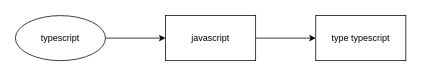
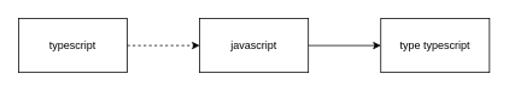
  <mxCell id="0" />
  <mxCell id="1" parent="0" />
- <mxCell id="2" value="" style="edgeStyle=orthogonalEdgeStyle;rounded=0;orthogonalLoop=1;jettySize=auto;html=1;" edge="1" parent="1" source="3" target="5"><mxGeometry relative="1" as="geometry" /></mxCell>
- <mxCell id="3" value="typescript" style="ellipse;whiteSpace=wrap;html=1;" vertex="1" parent="1"><mxGeometry x="20" y="20" width="120" height="60" as="geometry" /></mxCell>
+ <mxCell id="2" value="" style="edgeStyle=orthogonalEdgeStyle;rounded=0;orthogonalLoop=1;jettySize=auto;html=1;dashed=1;" edge="1" parent="1" source="3" target="5"><mxGeometry relative="1" as="geometry" /></mxCell>
+ <mxCell id="3" value="typescript" style="whiteSpace=wrap;html=1;" vertex="1" parent="1"><mxGeometry x="20" y="20" width="120" height="60" as="geometry" /></mxCell>
  <mxCell id="4" value="" style="edgeStyle=orthogonalEdgeStyle;rounded=0;orthogonalLoop=1;jettySize=auto;html=1;" edge="1" parent="1" source="5" target="6"><mxGeometry relative="1" as="geometry" /></mxCell>
  <mxCell id="5" value="javascript" style="whiteSpace=wrap;html=1;" vertex="1" parent="1"><mxGeometry x="220" y="20" width="120" height="60" as="geometry" /></mxCell>
  <mxCell id="6" value="type typescript" style="whiteSpace=wrap;html=1;" vertex="1" parent="1"><mxGeometry x="420" y="20" width="120" height="60" as="geometry" /></mxCell>
